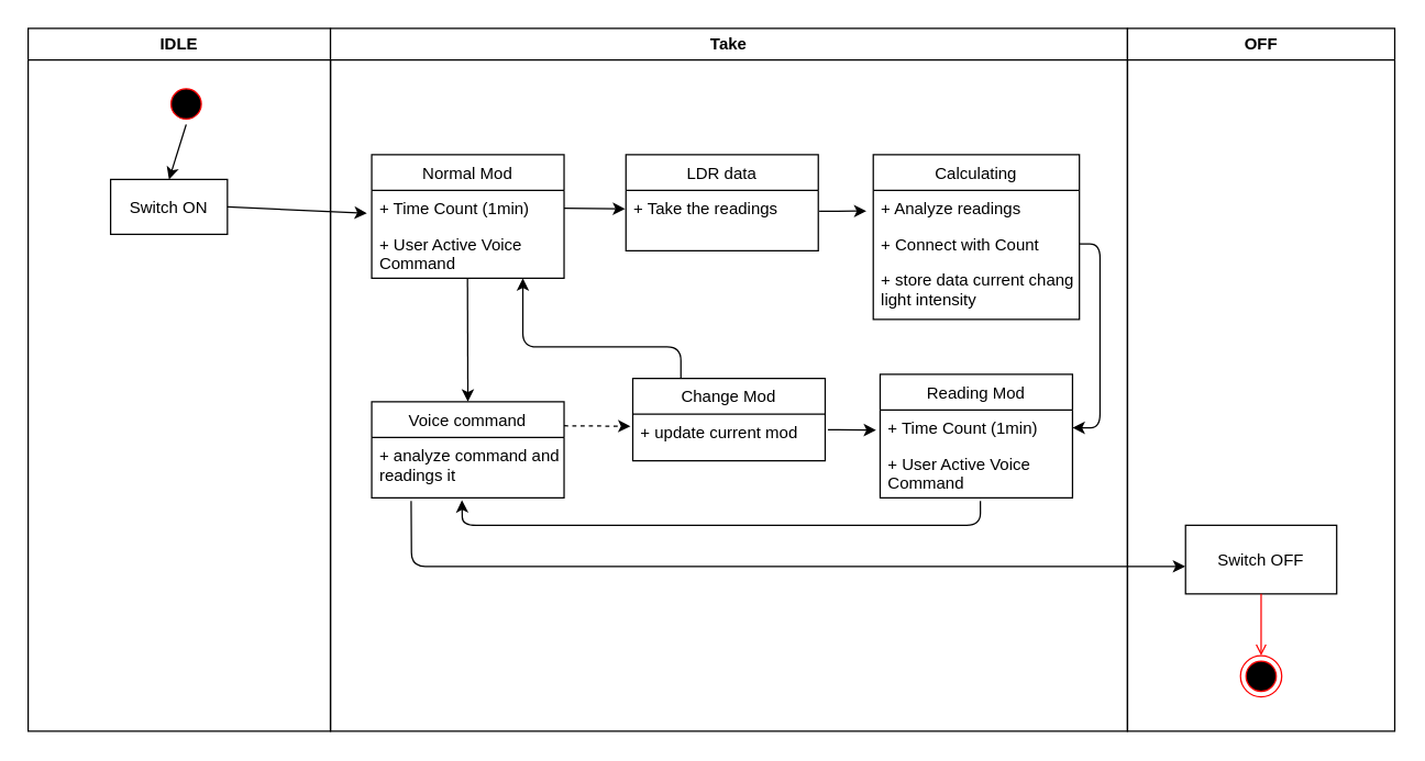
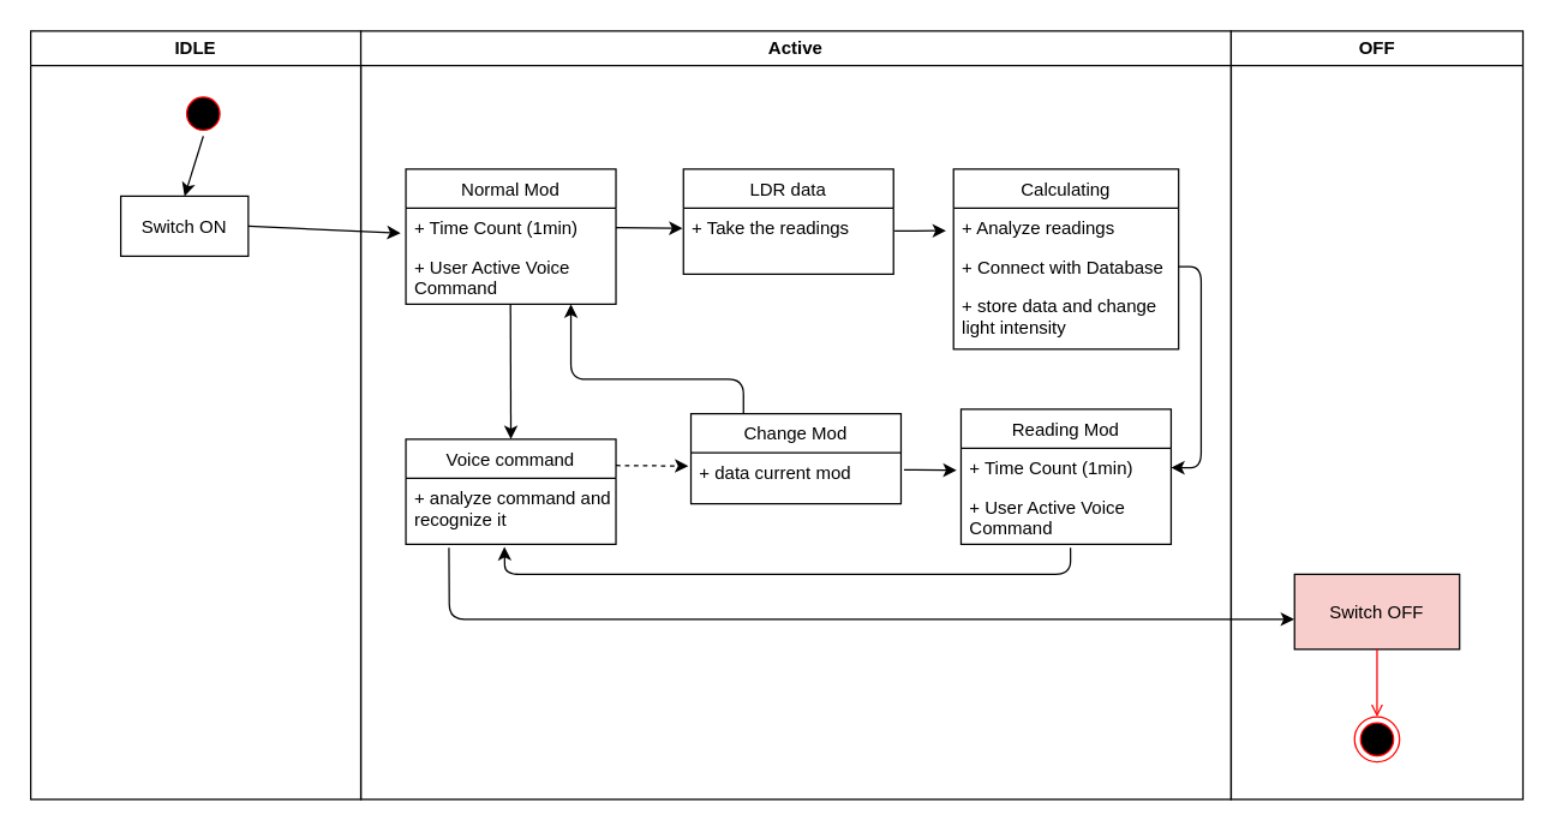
  <mxCell id="0" />
  <mxCell id="1" parent="0" />
  <mxCell id="2" value="IDLE" style="swimlane;whiteSpace=wrap" parent="1" vertex="1"><mxGeometry x="20" y="20" width="220" height="512" as="geometry" /></mxCell>
  <mxCell id="3" value="" style="ellipse;shape=startState;fillColor=#000000;strokeColor=#ff0000;" parent="2" vertex="1"><mxGeometry x="100" y="40" width="30" height="30" as="geometry" /></mxCell>
  <mxCell id="4" value="Switch ON" style="" parent="2" vertex="1"><mxGeometry x="60" y="110" width="85" height="40" as="geometry" /></mxCell>
  <mxCell id="5" value="" style="endArrow=classic;html=1;exitX=0.5;exitY=1;exitDx=0;exitDy=0;entryX=0.5;entryY=0;entryDx=0;entryDy=0;" edge="1" parent="2" source="3" target="4"><mxGeometry width="50" height="50" relative="1" as="geometry"><mxPoint x="500" y="302" as="sourcePoint" /><mxPoint x="550" y="252" as="targetPoint" /></mxGeometry></mxCell>
- <mxCell id="6" value="Take" style="swimlane;whiteSpace=wrap" parent="1" vertex="1"><mxGeometry x="240" y="20" width="580" height="512" as="geometry" /></mxCell>
+ <mxCell id="6" value="Active" style="swimlane;whiteSpace=wrap" parent="1" vertex="1"><mxGeometry x="240" y="20" width="580" height="512" as="geometry" /></mxCell>
  <mxCell id="7" value="Calculating" style="swimlane;fontStyle=0;childLayout=stackLayout;horizontal=1;startSize=26;fillColor=none;horizontalStack=0;resizeParent=1;resizeParentMax=0;resizeLast=0;collapsible=1;marginBottom=0;" vertex="1" parent="6"><mxGeometry x="395" y="92" width="150" height="120" as="geometry" /></mxCell>
  <mxCell id="8" value="+ Analyze readings" style="text;strokeColor=none;fillColor=none;align=left;verticalAlign=top;spacingLeft=4;spacingRight=4;overflow=hidden;rotatable=0;points=[[0,0.5],[1,0.5]];portConstraint=eastwest;" vertex="1" parent="7"><mxGeometry y="26" width="150" height="26" as="geometry" /></mxCell>
- <mxCell id="9" value="+ Connect with Count" style="text;strokeColor=none;fillColor=none;align=left;verticalAlign=top;spacingLeft=4;spacingRight=4;overflow=hidden;rotatable=0;points=[[0,0.5],[1,0.5]];portConstraint=eastwest;" vertex="1" parent="7"><mxGeometry y="52" width="150" height="26" as="geometry" /></mxCell>
- <mxCell id="10" value="+ store data current change &#10;light intensity" style="text;strokeColor=none;fillColor=none;align=left;verticalAlign=top;spacingLeft=4;spacingRight=4;overflow=hidden;rotatable=0;points=[[0,0.5],[1,0.5]];portConstraint=eastwest;" vertex="1" parent="7"><mxGeometry y="78" width="150" height="42" as="geometry" /></mxCell>
+ <mxCell id="9" value="+ Connect with Database" style="text;strokeColor=none;fillColor=none;align=left;verticalAlign=top;spacingLeft=4;spacingRight=4;overflow=hidden;rotatable=0;points=[[0,0.5],[1,0.5]];portConstraint=eastwest;" vertex="1" parent="7"><mxGeometry y="52" width="150" height="26" as="geometry" /></mxCell>
+ <mxCell id="10" value="+ store data and change &#10;light intensity" style="text;strokeColor=none;fillColor=none;align=left;verticalAlign=top;spacingLeft=4;spacingRight=4;overflow=hidden;rotatable=0;points=[[0,0.5],[1,0.5]];portConstraint=eastwest;" vertex="1" parent="7"><mxGeometry y="78" width="150" height="42" as="geometry" /></mxCell>
  <mxCell id="11" value="Voice command" style="swimlane;fontStyle=0;childLayout=stackLayout;horizontal=1;startSize=26;fillColor=none;horizontalStack=0;resizeParent=1;resizeParentMax=0;resizeLast=0;collapsible=1;marginBottom=0;" vertex="1" parent="6"><mxGeometry x="30" y="272" width="140" height="70" as="geometry" /></mxCell>
- <mxCell id="12" value="+ analyze command and &#10;readings it" style="text;strokeColor=none;fillColor=none;align=left;verticalAlign=top;spacingLeft=4;spacingRight=4;overflow=hidden;rotatable=0;points=[[0,0.5],[1,0.5]];portConstraint=eastwest;" vertex="1" parent="11"><mxGeometry y="26" width="140" height="44" as="geometry" /></mxCell>
+ <mxCell id="12" value="+ analyze command and &#10;recognize it" style="text;strokeColor=none;fillColor=none;align=left;verticalAlign=top;spacingLeft=4;spacingRight=4;overflow=hidden;rotatable=0;points=[[0,0.5],[1,0.5]];portConstraint=eastwest;" vertex="1" parent="11"><mxGeometry y="26" width="140" height="44" as="geometry" /></mxCell>
  <mxCell id="13" value="Change Mod" style="swimlane;fontStyle=0;childLayout=stackLayout;horizontal=1;startSize=26;fillColor=none;horizontalStack=0;resizeParent=1;resizeParentMax=0;resizeLast=0;collapsible=1;marginBottom=0;" vertex="1" parent="6"><mxGeometry x="220" y="255" width="140" height="60" as="geometry" /></mxCell>
- <mxCell id="14" value="+ update current mod" style="text;strokeColor=none;fillColor=none;align=left;verticalAlign=top;spacingLeft=4;spacingRight=4;overflow=hidden;rotatable=0;points=[[0,0.5],[1,0.5]];portConstraint=eastwest;" vertex="1" parent="13"><mxGeometry y="26" width="140" height="34" as="geometry" /></mxCell>
+ <mxCell id="14" value="+ data current mod" style="text;strokeColor=none;fillColor=none;align=left;verticalAlign=top;spacingLeft=4;spacingRight=4;overflow=hidden;rotatable=0;points=[[0,0.5],[1,0.5]];portConstraint=eastwest;" vertex="1" parent="13"><mxGeometry y="26" width="140" height="34" as="geometry" /></mxCell>
  <mxCell id="15" value="Normal Mod" style="swimlane;fontStyle=0;childLayout=stackLayout;horizontal=1;startSize=26;fillColor=none;horizontalStack=0;resizeParent=1;resizeParentMax=0;resizeLast=0;collapsible=1;marginBottom=0;" vertex="1" parent="6"><mxGeometry x="30" y="92" width="140" height="90" as="geometry" /></mxCell>
  <mxCell id="16" value="+ Time Count (1min)" style="text;strokeColor=none;fillColor=none;align=left;verticalAlign=top;spacingLeft=4;spacingRight=4;overflow=hidden;rotatable=0;points=[[0,0.5],[1,0.5]];portConstraint=eastwest;" vertex="1" parent="15"><mxGeometry y="26" width="140" height="26" as="geometry" /></mxCell>
  <mxCell id="17" value="+ User Active Voice &#10;Command" style="text;strokeColor=none;fillColor=none;align=left;verticalAlign=top;spacingLeft=4;spacingRight=4;overflow=hidden;rotatable=0;points=[[0,0.5],[1,0.5]];portConstraint=eastwest;" vertex="1" parent="15"><mxGeometry y="52" width="140" height="38" as="geometry" /></mxCell>
  <mxCell id="18" value="" style="endArrow=classic;html=1;entryX=0.5;entryY=0;entryDx=0;entryDy=0;exitX=0.498;exitY=0.996;exitDx=0;exitDy=0;exitPerimeter=0;" edge="1" parent="6" source="17" target="11"><mxGeometry width="50" height="50" relative="1" as="geometry"><mxPoint x="100" y="212" as="sourcePoint" /><mxPoint x="100" y="242" as="targetPoint" /></mxGeometry></mxCell>
  <mxCell id="19" value="" style="endArrow=classic;html=1;exitX=1;exitY=0.25;exitDx=0;exitDy=0;entryX=-0.012;entryY=0.26;entryDx=0;entryDy=0;entryPerimeter=0;dashed=1;" edge="1" parent="6" source="11" target="14"><mxGeometry width="50" height="50" relative="1" as="geometry"><mxPoint x="270" y="252" as="sourcePoint" /><mxPoint x="320" y="202" as="targetPoint" /></mxGeometry></mxCell>
  <mxCell id="20" value="OFF" style="swimlane;whiteSpace=wrap" parent="1" vertex="1"><mxGeometry x="820" y="20" width="194.5" height="512" as="geometry" /></mxCell>
- <mxCell id="21" value="Switch OFF" style="" parent="20" vertex="1"><mxGeometry x="42.25" y="362" width="110" height="50" as="geometry" /></mxCell>
+ <mxCell id="21" value="Switch OFF" style="fillColor=#f8cecc;" parent="20" vertex="1"><mxGeometry x="42.25" y="362" width="110" height="50" as="geometry" /></mxCell>
  <mxCell id="22" value="" style="ellipse;shape=endState;fillColor=#000000;strokeColor=#ff0000" parent="20" vertex="1"><mxGeometry x="82.25" y="457" width="30" height="30" as="geometry" /></mxCell>
  <mxCell id="23" value="" style="endArrow=open;strokeColor=#FF0000;endFill=1;rounded=0" parent="20" source="21" target="22" edge="1"><mxGeometry relative="1" as="geometry" /></mxCell>
  <mxCell id="24" value="LDR data" style="swimlane;fontStyle=0;childLayout=stackLayout;horizontal=1;startSize=26;fillColor=none;horizontalStack=0;resizeParent=1;resizeParentMax=0;resizeLast=0;collapsible=1;marginBottom=0;" vertex="1" parent="1"><mxGeometry x="455" y="112" width="140" height="70" as="geometry" /></mxCell>
  <mxCell id="25" value="+ Take the readings" style="text;strokeColor=none;fillColor=none;align=left;verticalAlign=top;spacingLeft=4;spacingRight=4;overflow=hidden;rotatable=0;points=[[0,0.5],[1,0.5]];portConstraint=eastwest;" vertex="1" parent="24"><mxGeometry y="26" width="140" height="44" as="geometry" /></mxCell>
  <mxCell id="26" value="Reading Mod" style="swimlane;fontStyle=0;childLayout=stackLayout;horizontal=1;startSize=26;fillColor=none;horizontalStack=0;resizeParent=1;resizeParentMax=0;resizeLast=0;collapsible=1;marginBottom=0;" vertex="1" parent="1"><mxGeometry x="640" y="272" width="140" height="90" as="geometry" /></mxCell>
  <mxCell id="27" value="+ Time Count (1min)" style="text;strokeColor=none;fillColor=none;align=left;verticalAlign=top;spacingLeft=4;spacingRight=4;overflow=hidden;rotatable=0;points=[[0,0.5],[1,0.5]];portConstraint=eastwest;" vertex="1" parent="26"><mxGeometry y="26" width="140" height="26" as="geometry" /></mxCell>
  <mxCell id="28" value="+ User Active Voice&#10;Command" style="text;strokeColor=none;fillColor=none;align=left;verticalAlign=top;spacingLeft=4;spacingRight=4;overflow=hidden;rotatable=0;points=[[0,0.5],[1,0.5]];portConstraint=eastwest;" vertex="1" parent="26"><mxGeometry y="52" width="140" height="38" as="geometry" /></mxCell>
  <mxCell id="29" value="" style="endArrow=classic;html=1;exitX=1;exitY=0.5;exitDx=0;exitDy=0;entryX=-0.025;entryY=0.638;entryDx=0;entryDy=0;entryPerimeter=0;" edge="1" parent="1" source="4" target="16"><mxGeometry width="50" height="50" relative="1" as="geometry"><mxPoint x="290" y="312" as="sourcePoint" /><mxPoint x="250" y="156" as="targetPoint" /></mxGeometry></mxCell>
  <mxCell id="30" value="" style="endArrow=classic;html=1;exitX=1;exitY=0.5;exitDx=0;exitDy=0;entryX=-0.004;entryY=0.306;entryDx=0;entryDy=0;entryPerimeter=0;" edge="1" parent="1" source="16" target="25"><mxGeometry width="50" height="50" relative="1" as="geometry"><mxPoint x="450" y="282" as="sourcePoint" /><mxPoint x="500" y="232" as="targetPoint" /></mxGeometry></mxCell>
  <mxCell id="31" value="" style="endArrow=classic;html=1;exitX=1.005;exitY=0.347;exitDx=0;exitDy=0;exitPerimeter=0;" edge="1" parent="1" source="25"><mxGeometry width="50" height="50" relative="1" as="geometry"><mxPoint x="650" y="282" as="sourcePoint" /><mxPoint x="630" y="153" as="targetPoint" /></mxGeometry></mxCell>
  <mxCell id="32" value="" style="endArrow=classic;html=1;exitX=1.014;exitY=0.334;exitDx=0;exitDy=0;exitPerimeter=0;entryX=-0.021;entryY=0.565;entryDx=0;entryDy=0;entryPerimeter=0;" edge="1" parent="1" source="14" target="27"><mxGeometry width="50" height="50" relative="1" as="geometry"><mxPoint x="570" y="322" as="sourcePoint" /><mxPoint x="620" y="272" as="targetPoint" /></mxGeometry></mxCell>
  <mxCell id="33" value="" style="endArrow=classic;html=1;exitX=1;exitY=0.5;exitDx=0;exitDy=0;entryX=1;entryY=0.5;entryDx=0;entryDy=0;" edge="1" parent="1" source="9" target="27"><mxGeometry width="50" height="50" relative="1" as="geometry"><mxPoint x="650" y="282" as="sourcePoint" /><mxPoint x="700" y="232" as="targetPoint" /><Array as="points"><mxPoint x="800" y="177" /><mxPoint x="800" y="311" /></Array></mxGeometry></mxCell>
  <mxCell id="34" value="" style="endArrow=classic;html=1;exitX=0.521;exitY=1.06;exitDx=0;exitDy=0;exitPerimeter=0;entryX=0.469;entryY=1.039;entryDx=0;entryDy=0;entryPerimeter=0;" edge="1" parent="1" source="28" target="12"><mxGeometry width="50" height="50" relative="1" as="geometry"><mxPoint x="500" y="312" as="sourcePoint" /><mxPoint x="550" y="262" as="targetPoint" /><Array as="points"><mxPoint x="713" y="382" /><mxPoint x="336" y="382" /></Array></mxGeometry></mxCell>
  <mxCell id="35" value="" style="endArrow=classic;html=1;exitX=0.25;exitY=0;exitDx=0;exitDy=0;" edge="1" parent="1" source="13"><mxGeometry width="50" height="50" relative="1" as="geometry"><mxPoint x="480" y="312" as="sourcePoint" /><mxPoint x="380" y="202" as="targetPoint" /><Array as="points"><mxPoint x="495" y="252" /><mxPoint x="380" y="252" /></Array></mxGeometry></mxCell>
  <mxCell id="36" value="" style="endArrow=classic;html=1;exitX=0.205;exitY=1.052;exitDx=0;exitDy=0;exitPerimeter=0;" edge="1" parent="1" source="12"><mxGeometry width="50" height="50" relative="1" as="geometry"><mxPoint x="530" y="312" as="sourcePoint" /><mxPoint x="862" y="412" as="targetPoint" /><Array as="points"><mxPoint x="299" y="412" /></Array></mxGeometry></mxCell>
